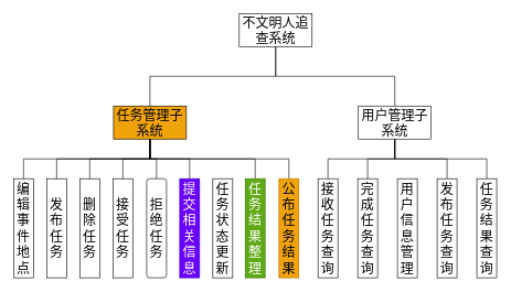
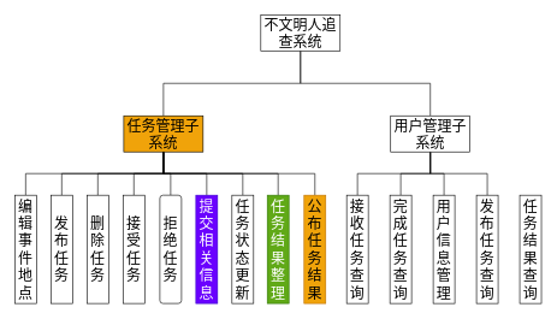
  <mxCell id="0" />
  <mxCell id="1" parent="0" />
  <mxCell id="2" style="edgeStyle=orthogonalEdgeStyle;rounded=0;orthogonalLoop=1;jettySize=auto;html=1;exitX=0.5;exitY=1;exitDx=0;exitDy=0;entryX=0.5;entryY=0;entryDx=0;entryDy=0;endArrow=none;endFill=0;fontSize=20;" parent="1" source="4" target="20" edge="1"><mxGeometry relative="1" as="geometry" /></mxCell>
  <mxCell id="3" style="edgeStyle=orthogonalEdgeStyle;rounded=0;orthogonalLoop=1;jettySize=auto;html=1;entryX=0.5;entryY=0;entryDx=0;entryDy=0;exitX=0.5;exitY=1;exitDx=0;exitDy=0;endArrow=none;endFill=0;fontSize=20;" parent="1" source="4" target="14" edge="1"><mxGeometry relative="1" as="geometry" /></mxCell>
  <mxCell id="4" value="不文明人追查系统" style="html=1;whiteSpace=wrap;fontSize=20;" parent="1" vertex="1"><mxGeometry x="361" y="20" width="110" height="50" as="geometry" /></mxCell>
  <mxCell id="5" style="edgeStyle=orthogonalEdgeStyle;rounded=0;orthogonalLoop=1;jettySize=auto;html=1;entryX=0.5;entryY=0;entryDx=0;entryDy=0;exitX=0.5;exitY=1;exitDx=0;exitDy=0;endArrow=none;endFill=0;fontSize=20;" parent="1" source="14" target="21" edge="1"><mxGeometry relative="1" as="geometry" /></mxCell>
  <mxCell id="6" style="edgeStyle=orthogonalEdgeStyle;rounded=0;orthogonalLoop=1;jettySize=auto;html=1;exitX=0.5;exitY=1;exitDx=0;exitDy=0;endArrow=none;endFill=0;fontSize=20;" parent="1" source="14" target="22" edge="1"><mxGeometry relative="1" as="geometry" /></mxCell>
  <mxCell id="7" style="edgeStyle=orthogonalEdgeStyle;rounded=0;orthogonalLoop=1;jettySize=auto;html=1;exitX=0.5;exitY=1;exitDx=0;exitDy=0;entryX=0.5;entryY=0;entryDx=0;entryDy=0;endArrow=none;endFill=0;fontSize=20;" parent="1" source="14" target="33" edge="1"><mxGeometry relative="1" as="geometry" /></mxCell>
  <mxCell id="8" style="edgeStyle=orthogonalEdgeStyle;rounded=0;orthogonalLoop=1;jettySize=auto;html=1;exitX=0.5;exitY=1;exitDx=0;exitDy=0;entryX=0.5;entryY=0;entryDx=0;entryDy=0;endArrow=none;endFill=0;fontSize=20;" parent="1" source="14" target="23" edge="1"><mxGeometry relative="1" as="geometry" /></mxCell>
  <mxCell id="9" style="edgeStyle=orthogonalEdgeStyle;rounded=0;orthogonalLoop=1;jettySize=auto;html=1;exitX=0.5;exitY=1;exitDx=0;exitDy=0;entryX=0.5;entryY=0;entryDx=0;entryDy=0;endArrow=none;endFill=0;fontSize=20;" parent="1" source="14" target="24" edge="1"><mxGeometry relative="1" as="geometry" /></mxCell>
+ <mxCell id="10" style="edgeStyle=orthogonalEdgeStyle;rounded=0;orthogonalLoop=1;jettySize=auto;html=1;exitX=0.5;exitY=1;exitDx=0;exitDy=0;entryX=0.5;entryY=0;entryDx=0;entryDy=0;endArrow=none;endFill=0;fontSize=20;" parent="1" source="14" target="25" edge="1"><mxGeometry relative="1" as="geometry" /></mxCell>
  <mxCell id="11" style="edgeStyle=orthogonalEdgeStyle;rounded=0;orthogonalLoop=1;jettySize=auto;html=1;exitX=0.5;exitY=1;exitDx=0;exitDy=0;entryX=0.5;entryY=0;entryDx=0;entryDy=0;endArrow=none;endFill=0;fontSize=20;" parent="1" source="14" target="26" edge="1"><mxGeometry relative="1" as="geometry" /></mxCell>
  <mxCell id="12" style="edgeStyle=orthogonalEdgeStyle;rounded=0;orthogonalLoop=1;jettySize=auto;html=1;exitX=0.5;exitY=1;exitDx=0;exitDy=0;entryX=0.5;entryY=0;entryDx=0;entryDy=0;endArrow=none;endFill=0;fontSize=20;" parent="1" source="14" target="27" edge="1"><mxGeometry relative="1" as="geometry" /></mxCell>
  <mxCell id="13" style="edgeStyle=orthogonalEdgeStyle;rounded=0;orthogonalLoop=1;jettySize=auto;html=1;exitX=0.5;exitY=1;exitDx=0;exitDy=0;entryX=0.5;entryY=0;entryDx=0;entryDy=0;endArrow=none;endFill=0;" parent="1" source="14" target="34" edge="1"><mxGeometry relative="1" as="geometry" /></mxCell>
  <mxCell id="14" value="任务管理子系统" style="html=1;whiteSpace=wrap;fontSize=20;fillColor=#f0a30a;" parent="1" vertex="1"><mxGeometry x="171" y="160" width="110" height="50" as="geometry" /></mxCell>
  <mxCell id="15" style="edgeStyle=orthogonalEdgeStyle;rounded=0;orthogonalLoop=1;jettySize=auto;html=1;exitX=0.5;exitY=1;exitDx=0;exitDy=0;entryX=0.5;entryY=0;entryDx=0;entryDy=0;endArrow=none;endFill=0;fontSize=20;" parent="1" source="20" target="28" edge="1"><mxGeometry relative="1" as="geometry" /></mxCell>
  <mxCell id="16" style="edgeStyle=orthogonalEdgeStyle;rounded=0;orthogonalLoop=1;jettySize=auto;html=1;exitX=0.5;exitY=1;exitDx=0;exitDy=0;endArrow=none;endFill=0;fontSize=20;" parent="1" source="20" target="29" edge="1"><mxGeometry relative="1" as="geometry" /></mxCell>
+ <mxCell id="17" style="edgeStyle=orthogonalEdgeStyle;rounded=0;orthogonalLoop=1;jettySize=auto;html=1;exitX=0.5;exitY=1;exitDx=0;exitDy=0;entryX=0.5;entryY=0;entryDx=0;entryDy=0;endArrow=none;endFill=0;fontSize=20;" parent="1" source="20" target="30" edge="1"><mxGeometry relative="1" as="geometry" /></mxCell>
  <mxCell id="18" style="edgeStyle=orthogonalEdgeStyle;rounded=0;orthogonalLoop=1;jettySize=auto;html=1;exitX=0.5;exitY=1;exitDx=0;exitDy=0;entryX=0.5;entryY=0;entryDx=0;entryDy=0;endArrow=none;endFill=0;fontSize=20;" parent="1" source="20" target="31" edge="1"><mxGeometry relative="1" as="geometry" /></mxCell>
- <mxCell id="19" style="edgeStyle=orthogonalEdgeStyle;rounded=0;orthogonalLoop=1;jettySize=auto;html=1;exitX=0.5;exitY=1;exitDx=0;exitDy=0;entryX=0.5;entryY=0;entryDx=0;entryDy=0;endArrow=none;endFill=0;fontSize=20;" parent="1" source="20" target="32" edge="1"><mxGeometry relative="1" as="geometry" /></mxCell>
  <mxCell id="20" value="用户管理子系统" style="html=1;whiteSpace=wrap;fontSize=20;" parent="1" vertex="1"><mxGeometry x="541" y="160" width="110" height="50" as="geometry" /></mxCell>
  <mxCell id="21" value="编辑事件地点" style="html=1;whiteSpace=wrap;fontSize=20;" parent="1" vertex="1"><mxGeometry x="20" y="270" width="30" height="150" as="geometry" /></mxCell>
  <mxCell id="22" value="发布任务" style="html=1;whiteSpace=wrap;fontSize=20;" parent="1" vertex="1"><mxGeometry x="70" y="270" width="30" height="150" as="geometry" /></mxCell>
  <mxCell id="23" value="接受任务" style="html=1;whiteSpace=wrap;fontSize=20;" parent="1" vertex="1"><mxGeometry x="170" y="270" width="30" height="150" as="geometry" /></mxCell>
  <mxCell id="24" value="提交相关信息" style="html=1;whiteSpace=wrap;fontSize=20;fillColor=#6a00ff;fontColor=#ffffff;strokeColor=#3700CC;" parent="1" vertex="1"><mxGeometry x="271" y="270" width="30" height="150" as="geometry" /></mxCell>
  <mxCell id="25" value="任务状态更新" style="html=1;whiteSpace=wrap;fontSize=20;" parent="1" vertex="1"><mxGeometry x="321" y="270" width="30" height="150" as="geometry" /></mxCell>
  <mxCell id="26" value="任务结果整理" style="html=1;whiteSpace=wrap;fontSize=20;fillColor=#60a917;fontColor=#ffffff;strokeColor=#2D7600;" parent="1" vertex="1"><mxGeometry x="370" y="270" width="30" height="150" as="geometry" /></mxCell>
  <mxCell id="27" value="公布任务结果" style="html=1;whiteSpace=wrap;fontSize=20;fillColor=#f0a30a;fontColor=#000000;strokeColor=#BD7000;" parent="1" vertex="1"><mxGeometry x="421" y="270" width="30" height="150" as="geometry" /></mxCell>
  <mxCell id="28" value="接收任务查询" style="html=1;whiteSpace=wrap;fontSize=20;" parent="1" vertex="1"><mxGeometry x="480" y="270" width="30" height="150" as="geometry" /></mxCell>
  <mxCell id="29" value="完成任务查询" style="html=1;whiteSpace=wrap;fontSize=20;" parent="1" vertex="1"><mxGeometry x="540" y="270" width="30" height="150" as="geometry" /></mxCell>
  <mxCell id="30" value="用户信息管理" style="html=1;whiteSpace=wrap;fontSize=20;" parent="1" vertex="1"><mxGeometry x="600" y="270" width="30" height="150" as="geometry" /></mxCell>
  <mxCell id="31" value="发布任务查询" style="html=1;whiteSpace=wrap;fontSize=20;" parent="1" vertex="1"><mxGeometry x="660" y="270" width="30" height="150" as="geometry" /></mxCell>
  <mxCell id="32" value="任务结果查询" style="html=1;whiteSpace=wrap;fontSize=20;" parent="1" vertex="1"><mxGeometry x="720" y="270" width="30" height="150" as="geometry" /></mxCell>
  <mxCell id="33" value="删除任务" style="html=1;whiteSpace=wrap;fontSize=20;" parent="1" vertex="1"><mxGeometry x="120" y="270" width="30" height="150" as="geometry" /></mxCell>
  <mxCell id="34" value="拒绝任务" style="html=1;whiteSpace=wrap;fontSize=20;rounded=1;" parent="1" vertex="1"><mxGeometry x="221" y="270" width="30" height="150" as="geometry" /></mxCell>
